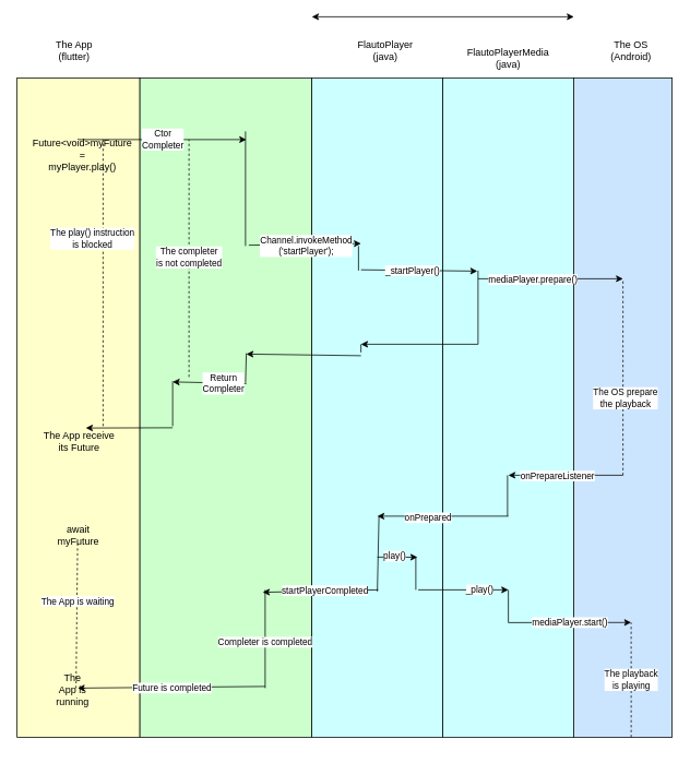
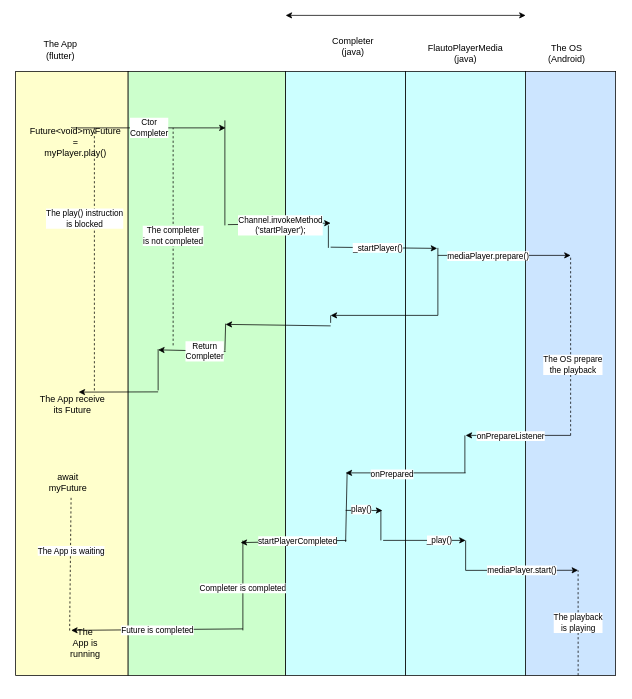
  <mxCell id="0" />
  <mxCell id="1" parent="0" />
  <mxCell id="2" value="" style="endArrow=classic;startArrow=classic;html=1;" parent="1" edge="1"><mxGeometry width="50" height="50" relative="1" as="geometry"><mxPoint x="380" y="20" as="sourcePoint" /><mxPoint x="700" y="20" as="targetPoint" /></mxGeometry></mxCell>
  <mxCell id="3" value="" style="group" parent="1" vertex="1" connectable="0"><mxGeometry x="20" y="50" width="800" height="860" as="geometry" /></mxCell>
  <mxCell id="4" value="" style="group" parent="3" vertex="1" connectable="0"><mxGeometry x="680" width="120" height="850" as="geometry" /></mxCell>
  <mxCell id="5" value="" style="rounded=0;whiteSpace=wrap;html=1;fillColor=#CCE5FF;" parent="4" vertex="1"><mxGeometry y="44.737" width="120" height="805.263" as="geometry" /></mxCell>
- <mxCell id="6" value="The OS&lt;br&gt;(Android)" style="text;html=1;strokeColor=none;fillColor=none;align=center;verticalAlign=middle;whiteSpace=wrap;rounded=0;" parent="4" vertex="1"><mxGeometry x="40" width="60" height="22.368" as="geometry" /></mxCell>
+ <mxCell id="6" value="The OS&lt;br&gt;(Android)" style="text;html=1;strokeColor=none;fillColor=none;align=center;verticalAlign=middle;whiteSpace=wrap;rounded=0;" parent="4" vertex="1"><mxGeometry x="25" y="10" width="60" height="22.368" as="geometry" /></mxCell>
  <mxCell id="7" value="" style="group" parent="3" vertex="1" connectable="0"><mxGeometry width="150" height="850" as="geometry" /></mxCell>
  <mxCell id="8" value="" style="rounded=0;whiteSpace=wrap;html=1;fillColor=#FFFFCC;" parent="7" vertex="1"><mxGeometry y="44.737" width="150" height="805.263" as="geometry" /></mxCell>
- <mxCell id="9" value="The App&lt;br&gt;(flutter)" style="text;html=1;strokeColor=none;fillColor=none;align=center;verticalAlign=middle;whiteSpace=wrap;rounded=0;" parent="7" vertex="1"><mxGeometry x="40" width="60" height="22.368" as="geometry" /></mxCell>
+ <mxCell id="9" value="The App&lt;br&gt;(flutter)" style="text;html=1;strokeColor=none;fillColor=none;align=center;verticalAlign=middle;whiteSpace=wrap;rounded=0;" parent="7" vertex="1"><mxGeometry x="30" y="5" width="60" height="22.368" as="geometry" /></mxCell>
  <mxCell id="10" value="Future&amp;lt;void&amp;gt;myFuture =&lt;br&gt;myPlayer.play()" style="text;html=1;strokeColor=none;fillColor=none;align=center;verticalAlign=middle;whiteSpace=wrap;rounded=0;" parent="7" vertex="1"><mxGeometry x="30" y="128.289" width="100" height="22.368" as="geometry" /></mxCell>
  <mxCell id="11" value="The App receive its Future" style="text;html=1;strokeColor=none;fillColor=none;align=center;verticalAlign=middle;whiteSpace=wrap;rounded=0;" parent="7" vertex="1"><mxGeometry x="31" y="478.004" width="90" height="22.368" as="geometry" /></mxCell>
- <mxCell id="12" value="await myFuture" style="text;html=1;strokeColor=none;fillColor=none;align=center;verticalAlign=middle;whiteSpace=wrap;rounded=0;" parent="7" vertex="1"><mxGeometry x="55" y="591.579" width="40" height="22.368" as="geometry" /></mxCell>
+ <mxCell id="12" value="await myFuture" style="text;html=1;strokeColor=none;fillColor=none;align=center;verticalAlign=middle;whiteSpace=wrap;rounded=0;" parent="7" vertex="1"><mxGeometry x="50" y="581.579" width="40" height="22.368" as="geometry" /></mxCell>
  <mxCell id="13" value="" style="endArrow=none;dashed=1;html=1;exitX=0.493;exitY=0.706;exitDx=0;exitDy=0;exitPerimeter=0;" parent="7" source="8" edge="1"><mxGeometry width="50" height="50" relative="1" as="geometry"><mxPoint x="260" y="492.105" as="sourcePoint" /><mxPoint x="72" y="792" as="targetPoint" /></mxGeometry></mxCell>
  <mxCell id="14" value="The App is waiting" style="edgeLabel;html=1;align=center;verticalAlign=middle;resizable=0;points=[];" parent="13" vertex="1" connectable="0"><mxGeometry x="-0.221" relative="1" as="geometry"><mxPoint as="offset" /></mxGeometry></mxCell>
  <mxCell id="15" value="" style="group" parent="3" vertex="1" connectable="0"><mxGeometry x="150" width="210" height="850" as="geometry" /></mxCell>
  <mxCell id="16" value="" style="rounded=0;whiteSpace=wrap;html=1;fillColor=#CCFFCC;" parent="15" vertex="1"><mxGeometry y="44.737" width="210" height="805.263" as="geometry" /></mxCell>
  <mxCell id="17" value="" style="group" parent="3" vertex="1" connectable="0"><mxGeometry x="360" width="160" height="850" as="geometry" /></mxCell>
  <mxCell id="18" value="" style="rounded=0;whiteSpace=wrap;html=1;fillColor=#CCFFFF;" parent="17" vertex="1"><mxGeometry y="44.737" width="160" height="805.263" as="geometry" /></mxCell>
- <mxCell id="19" value="FlautoPlayer&lt;br&gt;(java)" style="text;html=1;strokeColor=none;fillColor=none;align=center;verticalAlign=middle;whiteSpace=wrap;rounded=0;" parent="17" vertex="1"><mxGeometry x="40" width="100" height="22.368" as="geometry" /></mxCell>
+ <mxCell id="19" value="Completer&lt;br&gt;(java)" style="text;html=1;strokeColor=none;fillColor=none;align=center;verticalAlign=middle;whiteSpace=wrap;rounded=0;" parent="17" vertex="1"><mxGeometry x="40" width="100" height="22.368" as="geometry" /></mxCell>
  <mxCell id="20" value="" style="endArrow=none;html=1;" parent="17" edge="1"><mxGeometry width="50" height="50" relative="1" as="geometry"><mxPoint x="127" y="670" as="sourcePoint" /><mxPoint x="127" y="630" as="targetPoint" /></mxGeometry></mxCell>
  <mxCell id="21" value="" style="endArrow=none;html=1;" parent="17" edge="1"><mxGeometry width="50" height="50" relative="1" as="geometry"><mxPoint x="82" y="580" as="sourcePoint" /><mxPoint x="80" y="672" as="targetPoint" /></mxGeometry></mxCell>
  <mxCell id="22" value="" style="group" parent="3" vertex="1" connectable="0"><mxGeometry x="520" width="160" height="850" as="geometry" /></mxCell>
  <mxCell id="23" value="" style="rounded=0;whiteSpace=wrap;html=1;fillColor=#CCFFFF;" parent="22" vertex="1"><mxGeometry y="44.737" width="160" height="805.263" as="geometry" /></mxCell>
  <mxCell id="24" value="FlautoPlayerMedia&lt;br&gt;(java)" style="text;html=1;strokeColor=none;fillColor=none;align=center;verticalAlign=middle;whiteSpace=wrap;rounded=0;" parent="22" vertex="1"><mxGeometry x="35" y="10" width="90" height="22.368" as="geometry" /></mxCell>
  <mxCell id="25" value="" style="endArrow=none;html=1;" parent="22" edge="1"><mxGeometry width="50" height="50" relative="1" as="geometry"><mxPoint x="79" y="580" as="sourcePoint" /><mxPoint x="79" y="530" as="targetPoint" /></mxGeometry></mxCell>
  <mxCell id="26" value="" style="endArrow=none;html=1;" parent="22" edge="1"><mxGeometry width="50" height="50" relative="1" as="geometry"><mxPoint x="80" y="710" as="sourcePoint" /><mxPoint x="80" y="670" as="targetPoint" /></mxGeometry></mxCell>
  <mxCell id="27" value="play()" style="endArrow=classic;html=1;entryX=0.806;entryY=0.727;entryDx=0;entryDy=0;entryPerimeter=0;" parent="3" edge="1" target="18"><mxGeometry x="-0.14" y="1" width="50" height="50" relative="1" as="geometry"><mxPoint x="440" y="630" as="sourcePoint" /><mxPoint x="489" y="690" as="targetPoint" /><mxPoint as="offset" /></mxGeometry></mxCell>
  <mxCell id="28" value="" style="endArrow=classic;html=1;" parent="3" edge="1"><mxGeometry width="50" height="50" relative="1" as="geometry"><mxPoint x="303" y="788" as="sourcePoint" /><mxPoint x="74" y="790" as="targetPoint" /></mxGeometry></mxCell>
  <mxCell id="29" value="Future is completed" style="edgeLabel;html=1;align=center;verticalAlign=middle;resizable=0;points=[];" parent="28" vertex="1" connectable="0"><mxGeometry x="0.006" relative="1" as="geometry"><mxPoint as="offset" /></mxGeometry></mxCell>
  <mxCell id="30" value="mediaPlayer.start()" style="endArrow=classic;html=1;entryX=0.583;entryY=0.826;entryDx=0;entryDy=0;entryPerimeter=0;" parent="3" target="5" edge="1"><mxGeometry width="50" height="50" relative="1" as="geometry"><mxPoint x="600" y="710" as="sourcePoint" /><mxPoint x="550" y="500" as="targetPoint" /></mxGeometry></mxCell>
  <mxCell id="31" value="" style="endArrow=classic;html=1;" parent="3" edge="1"><mxGeometry width="50" height="50" relative="1" as="geometry"><mxPoint x="283" y="249" as="sourcePoint" /><mxPoint x="420" y="247" as="targetPoint" /></mxGeometry></mxCell>
  <mxCell id="32" value="Channel.invokeMethod&lt;br&gt;('startPlayer');" style="edgeLabel;html=1;align=center;verticalAlign=middle;resizable=0;points=[];" parent="31" vertex="1" connectable="0"><mxGeometry x="-0.325" y="-1" relative="1" as="geometry"><mxPoint x="23" as="offset" /></mxGeometry></mxCell>
  <mxCell id="33" value="" style="endArrow=classic;html=1;entryX=0.263;entryY=0.293;entryDx=0;entryDy=0;entryPerimeter=0;exitX=0.375;exitY=0.291;exitDx=0;exitDy=0;exitPerimeter=0;" parent="3" source="18" target="23" edge="1"><mxGeometry width="50" height="50" relative="1" as="geometry"><mxPoint x="418" y="260" as="sourcePoint" /><mxPoint x="220" y="250" as="targetPoint" /></mxGeometry></mxCell>
  <mxCell id="34" value="_startPlayer()" style="edgeLabel;html=1;align=center;verticalAlign=middle;resizable=0;points=[];" parent="33" vertex="1" connectable="0"><mxGeometry x="-0.117" relative="1" as="geometry"><mxPoint as="offset" /></mxGeometry></mxCell>
  <mxCell id="35" value="" style="endArrow=classic;html=1;" parent="3" edge="1"><mxGeometry width="50" height="50" relative="1" as="geometry"><mxPoint x="600" y="580" as="sourcePoint" /><mxPoint x="440" y="580" as="targetPoint" /></mxGeometry></mxCell>
  <mxCell id="36" value="onPrepared" style="edgeLabel;html=1;align=center;verticalAlign=middle;resizable=0;points=[];" parent="35" vertex="1" connectable="0"><mxGeometry x="0.234" y="1" relative="1" as="geometry"><mxPoint as="offset" /></mxGeometry></mxCell>
  <mxCell id="37" value="" style="endArrow=classic;html=1;" parent="3" edge="1"><mxGeometry width="50" height="50" relative="1" as="geometry"><mxPoint x="441" y="670" as="sourcePoint" /><mxPoint x="300" y="673" as="targetPoint" /></mxGeometry></mxCell>
  <mxCell id="38" value="startPlayerCompleted" style="edgeLabel;html=1;align=center;verticalAlign=middle;resizable=0;points=[];" parent="37" vertex="1" connectable="0"><mxGeometry x="-0.079" y="-1" relative="1" as="geometry"><mxPoint as="offset" /></mxGeometry></mxCell>
  <mxCell id="39" value="" style="endArrow=classic;html=1;entryX=0.56;entryY=0.531;entryDx=0;entryDy=0;entryPerimeter=0;" parent="3" target="8" edge="1"><mxGeometry width="50" height="50" relative="1" as="geometry"><mxPoint x="190" y="472" as="sourcePoint" /><mxPoint x="680" y="380" as="targetPoint" /></mxGeometry></mxCell>
  <mxCell id="40" value="Ctor &lt;br&gt;Completer" style="endArrow=classic;html=1;" parent="3" edge="1"><mxGeometry width="50" height="50" relative="1" as="geometry"><mxPoint x="75" y="120" as="sourcePoint" /><mxPoint x="280" y="120" as="targetPoint" /></mxGeometry></mxCell>
  <mxCell id="41" value="" style="endArrow=classic;html=1;" parent="3" edge="1"><mxGeometry width="50" height="50" relative="1" as="geometry"><mxPoint x="490" y="670" as="sourcePoint" /><mxPoint x="600" y="670" as="targetPoint" /></mxGeometry></mxCell>
  <mxCell id="42" value="_play()" style="edgeLabel;html=1;align=center;verticalAlign=middle;resizable=0;points=[];" parent="41" vertex="1" connectable="0"><mxGeometry x="0.099" y="1" relative="1" as="geometry"><mxPoint x="14" as="offset" /></mxGeometry></mxCell>
  <mxCell id="43" value="The playback&lt;br&gt;is playing" style="endArrow=none;dashed=1;html=1;entryX=0.583;entryY=0.826;entryDx=0;entryDy=0;entryPerimeter=0;elbow=horizontal;" parent="3" target="5" edge="1"><mxGeometry width="50" height="50" relative="1" as="geometry"><mxPoint x="750" y="850" as="sourcePoint" /><mxPoint x="570" y="650" as="targetPoint" /><Array as="points"><mxPoint x="750" y="780" /></Array></mxGeometry></mxCell>
  <mxCell id="44" value="" style="endArrow=classic;html=1;" parent="1" edge="1"><mxGeometry width="50" height="50" relative="1" as="geometry"><mxPoint x="300" y="468" as="sourcePoint" /><mxPoint x="210" y="466" as="targetPoint" /></mxGeometry></mxCell>
  <mxCell id="45" value="Return&lt;br&gt;Completer" style="edgeLabel;html=1;align=center;verticalAlign=middle;resizable=0;points=[];" parent="44" vertex="1" connectable="0"><mxGeometry x="-0.346" relative="1" as="geometry"><mxPoint as="offset" /></mxGeometry></mxCell>
  <mxCell id="46" value="" style="endArrow=none;html=1;" parent="1" edge="1"><mxGeometry width="50" height="50" relative="1" as="geometry"><mxPoint x="210" y="465" as="sourcePoint" /><mxPoint x="210" y="520" as="targetPoint" /></mxGeometry></mxCell>
  <mxCell id="47" value="" style="endArrow=none;html=1;" parent="1" edge="1"><mxGeometry width="50" height="50" relative="1" as="geometry"><mxPoint x="299" y="300" as="sourcePoint" /><mxPoint x="299" y="160" as="targetPoint" /></mxGeometry></mxCell>
  <mxCell id="48" value="" style="endArrow=none;html=1;" parent="1" edge="1"><mxGeometry width="50" height="50" relative="1" as="geometry"><mxPoint x="437" y="330" as="sourcePoint" /><mxPoint x="437" y="300" as="targetPoint" /></mxGeometry></mxCell>
  <mxCell id="49" value="" style="endArrow=classic;html=1;" parent="1" edge="1"><mxGeometry width="50" height="50" relative="1" as="geometry"><mxPoint x="583" y="340" as="sourcePoint" /><mxPoint x="760" y="340" as="targetPoint" /><Array as="points"><mxPoint x="660" y="340" /></Array></mxGeometry></mxCell>
  <mxCell id="50" value="mediaPlayer.prepare()" style="edgeLabel;html=1;align=center;verticalAlign=middle;resizable=0;points=[];" parent="49" vertex="1" connectable="0"><mxGeometry x="-0.259" relative="1" as="geometry"><mxPoint as="offset" /></mxGeometry></mxCell>
  <mxCell id="51" value="" style="endArrow=none;html=1;" parent="1" edge="1"><mxGeometry width="50" height="50" relative="1" as="geometry"><mxPoint x="583" y="420" as="sourcePoint" /><mxPoint x="583" y="330" as="targetPoint" /></mxGeometry></mxCell>
  <mxCell id="52" value="" style="endArrow=classic;html=1;" parent="1" edge="1"><mxGeometry width="50" height="50" relative="1" as="geometry"><mxPoint x="583" y="420" as="sourcePoint" /><mxPoint x="440" y="420" as="targetPoint" /></mxGeometry></mxCell>
  <mxCell id="53" value="" style="endArrow=classic;html=1;" parent="1" edge="1"><mxGeometry width="50" height="50" relative="1" as="geometry"><mxPoint x="440" y="434" as="sourcePoint" /><mxPoint x="300" y="432" as="targetPoint" /></mxGeometry></mxCell>
  <mxCell id="54" value="" style="endArrow=none;html=1;" parent="1" edge="1"><mxGeometry width="50" height="50" relative="1" as="geometry"><mxPoint x="299" y="467" as="sourcePoint" /><mxPoint x="300" y="431" as="targetPoint" /></mxGeometry></mxCell>
  <mxCell id="55" value="" style="endArrow=none;dashed=1;html=1;" parent="1" edge="1"><mxGeometry width="50" height="50" relative="1" as="geometry"><mxPoint x="230" y="460" as="sourcePoint" /><mxPoint x="230" y="170" as="targetPoint" /></mxGeometry></mxCell>
  <mxCell id="56" value="The completer&lt;br&gt;is not completed" style="edgeLabel;html=1;align=center;verticalAlign=middle;resizable=0;points=[];" parent="55" vertex="1" connectable="0"><mxGeometry x="0.013" y="1" relative="1" as="geometry"><mxPoint as="offset" /></mxGeometry></mxCell>
  <mxCell id="57" value="" style="endArrow=none;dashed=1;html=1;" parent="1" edge="1"><mxGeometry width="50" height="50" relative="1" as="geometry"><mxPoint x="125" y="520" as="sourcePoint" /><mxPoint x="125" y="170" as="targetPoint" /></mxGeometry></mxCell>
  <mxCell id="58" value="The play() instruction&lt;br&gt;is blocked" style="edgeLabel;html=1;align=center;verticalAlign=middle;resizable=0;points=[];" parent="57" vertex="1" connectable="0"><mxGeometry x="0.317" y="1" relative="1" as="geometry"><mxPoint x="-13" as="offset" /></mxGeometry></mxCell>
  <mxCell id="59" value="" style="endArrow=none;dashed=1;html=1;" parent="1" edge="1"><mxGeometry width="50" height="50" relative="1" as="geometry"><mxPoint x="760" y="580" as="sourcePoint" /><mxPoint x="760" y="342" as="targetPoint" /></mxGeometry></mxCell>
  <mxCell id="60" value="The OS prepare&lt;br&gt;the playback" style="edgeLabel;html=1;align=center;verticalAlign=middle;resizable=0;points=[];" parent="59" vertex="1" connectable="0"><mxGeometry x="-0.2" y="-2" relative="1" as="geometry"><mxPoint as="offset" /></mxGeometry></mxCell>
  <mxCell id="61" value="" style="endArrow=classic;html=1;" parent="1" edge="1"><mxGeometry width="50" height="50" relative="1" as="geometry"><mxPoint x="760" y="580" as="sourcePoint" /><mxPoint x="620" y="580" as="targetPoint" /></mxGeometry></mxCell>
  <mxCell id="62" value="onPrepareListener" style="edgeLabel;html=1;align=center;verticalAlign=middle;resizable=0;points=[];" parent="61" vertex="1" connectable="0"><mxGeometry x="0.153" relative="1" as="geometry"><mxPoint as="offset" /></mxGeometry></mxCell>
  <mxCell id="63" value="" style="endArrow=none;html=1;" parent="1" edge="1"><mxGeometry width="50" height="50" relative="1" as="geometry"><mxPoint x="323" y="720" as="sourcePoint" /><mxPoint x="323" y="840" as="targetPoint" /></mxGeometry></mxCell>
  <mxCell id="64" value="Completer is completed" style="edgeLabel;html=1;align=center;verticalAlign=middle;resizable=0;points=[];" parent="63" vertex="1" connectable="0"><mxGeometry x="0.05" y="-1" relative="1" as="geometry"><mxPoint as="offset" /></mxGeometry></mxCell>
- <mxCell id="65" value="The App is running" style="text;html=1;strokeColor=none;fillColor=none;align=center;verticalAlign=middle;whiteSpace=wrap;rounded=0;" parent="1" vertex="1"><mxGeometry x="68" y="832" width="40" height="20" as="geometry" /></mxCell>
+ <mxCell id="65" value="The App is running" style="text;html=1;strokeColor=none;fillColor=none;align=center;verticalAlign=middle;whiteSpace=wrap;rounded=0;" parent="1" vertex="1"><mxGeometry x="93" y="847" width="40" height="20" as="geometry" /></mxCell>
  <mxCell id="66" value="" style="endArrow=none;html=1;" edge="1" parent="1"><mxGeometry width="50" height="50" relative="1" as="geometry"><mxPoint x="440" y="430" as="sourcePoint" /><mxPoint x="440" y="420" as="targetPoint" /></mxGeometry></mxCell>
